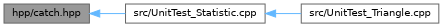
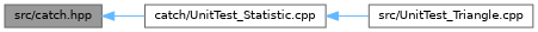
  digraph {
    rankdir=LR
    node [color=grey40 fillcolor=white fontname=Helvetica fontsize=10 shape=box style=filled]
    edge [color=steelblue1 dir=back fontname=Helvetica fontsize=10 labelfontname=Helvetica labelfontsize=10 style=solid]
-   n1 [color=gray40 fillcolor=grey60 fontcolor=black height=0.2 label="hpp/catch.hpp" width=0.4]
-   n2 [height=0.2 label="src/UnitTest_Statistic.cpp" width=0.4]
+   n1 [color=gray40 fillcolor=grey60 fontcolor=black height=0.2 label="src/catch.hpp" width=0.4]
+   n2 [height=0.2 label="catch/UnitTest_Statistic.cpp" width=0.4]
    n3 [height=0.2 label="src/UnitTest_Triangle.cpp" width=0.4]
    n1 -> n2
    n2 -> n3
  }
